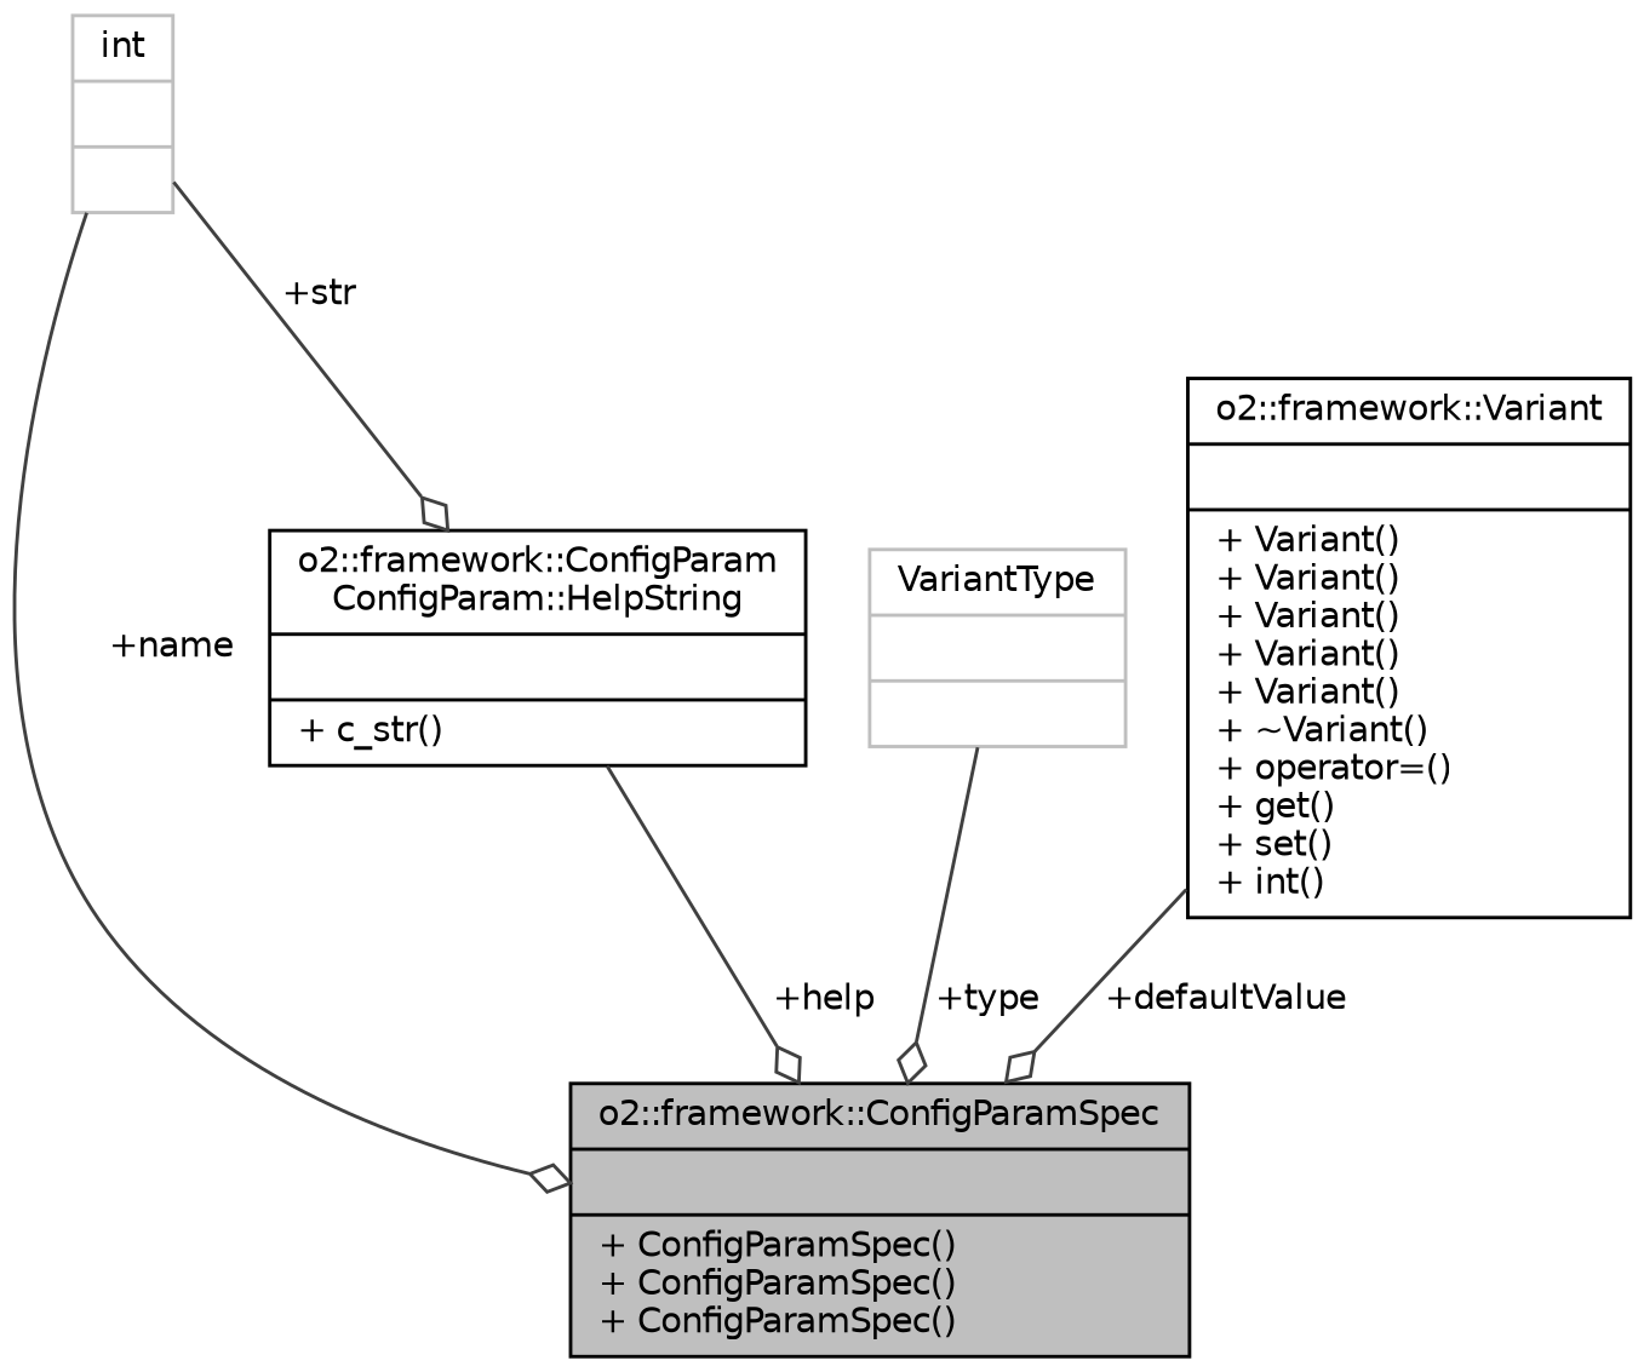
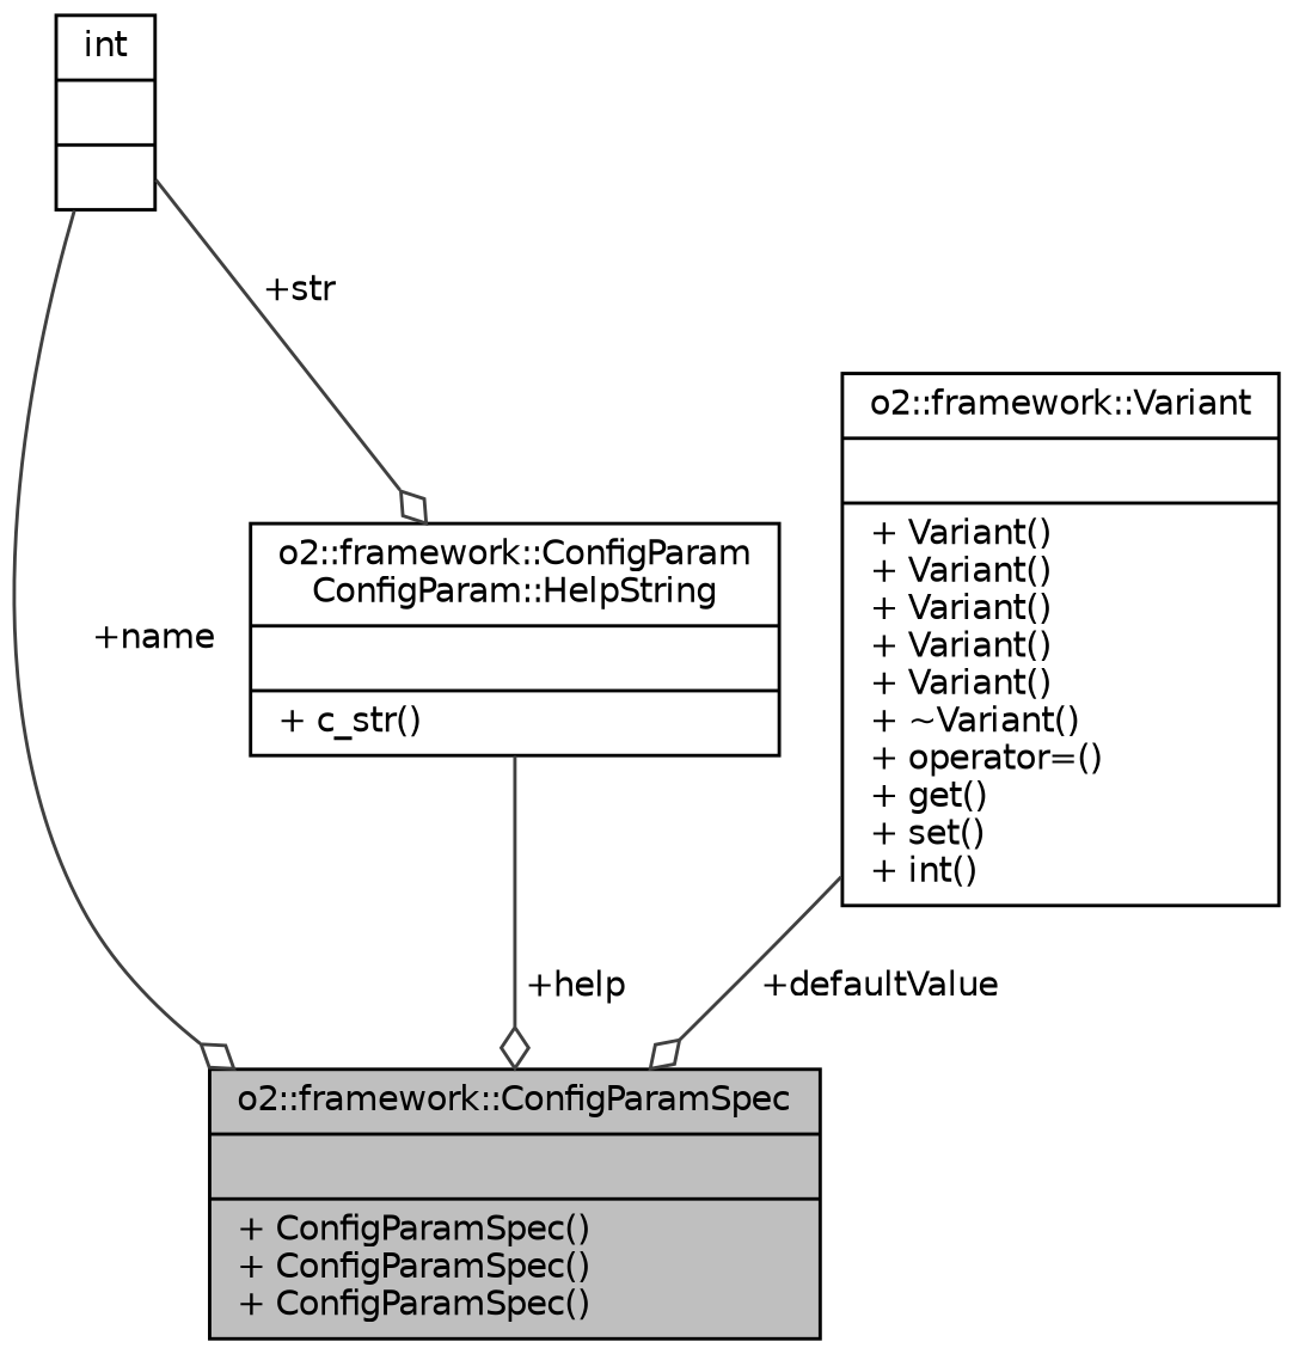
  digraph {
    node [color=black fontname=Helvetica fontsize=10 shape=record]
    edge [arrowhead=odiamond color=grey25 fontname=Helvetica fontsize=10 labelfontname=Helvetica labelfontsize=10 style=solid]
    n1 [fillcolor=grey75 fontcolor=black height=0.2 label="{o2::framework::ConfigParamSpec\n||+ ConfigParamSpec()\l+ ConfigParamSpec()\l+ ConfigParamSpec()\l}" style=filled width=0.4]
    n2 [height=0.2 label="{o2::framework::ConfigParam\lConfigParam::HelpString\n||+ c_str()\l}" width=0.4]
-   n3 [color=grey75 height=0.2 label="{int\n||}" width=0.4]
-   n4 [color=grey75 height=0.2 label="{VariantType\n||}" width=0.4]
+   n3 [height=0.2 label="{int\n||}" width=0.4]
    n5 [height=0.2 label="{o2::framework::Variant\n||+ Variant()\l+ Variant()\l+ Variant()\l+ Variant()\l+ Variant()\l+ ~Variant()\l+ operator=()\l+ get()\l+ set()\l+ int()\l}" width=0.4]
    n2 -> n1 [label=" +help"]
    n3 -> n1 [label=" +name"]
    n3 -> n2 [label=" +str"]
-   n4 -> n1 [label=" +type"]
    n5 -> n1 [label=" +defaultValue"]
  }
